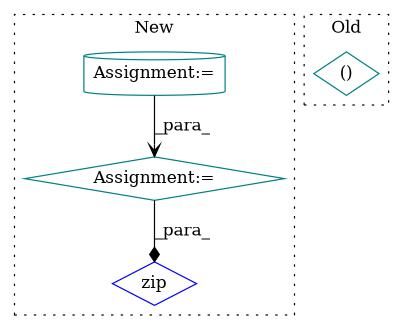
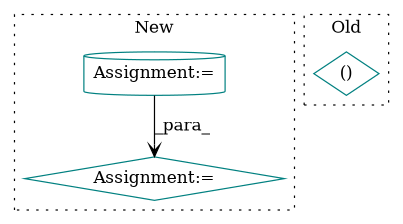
  digraph {
    node [a=7 shape=diamond color=teal]
-   n1 [a=32 l="4,1" label=zip s="3575,3602" color=blue]
    n2 [l=4 label="Assignment:=" s=3217 shape=cylinder]
    n3 [l=1 label="Assignment:=" s=3499]
    n4 [a=106 l=22 label="()" s=3697]
    subgraph cluster_1 {
      label=New
      style=dotted
-     n1
      n2
      n3
    }
    subgraph cluster_2 {
      label=Old
      style=dotted
      n4
    }
    n2 -> n3 [label=_para_ arrowhead=vee]
-   n3 -> n1 [label=_para_ arrowhead=diamond]
  }
